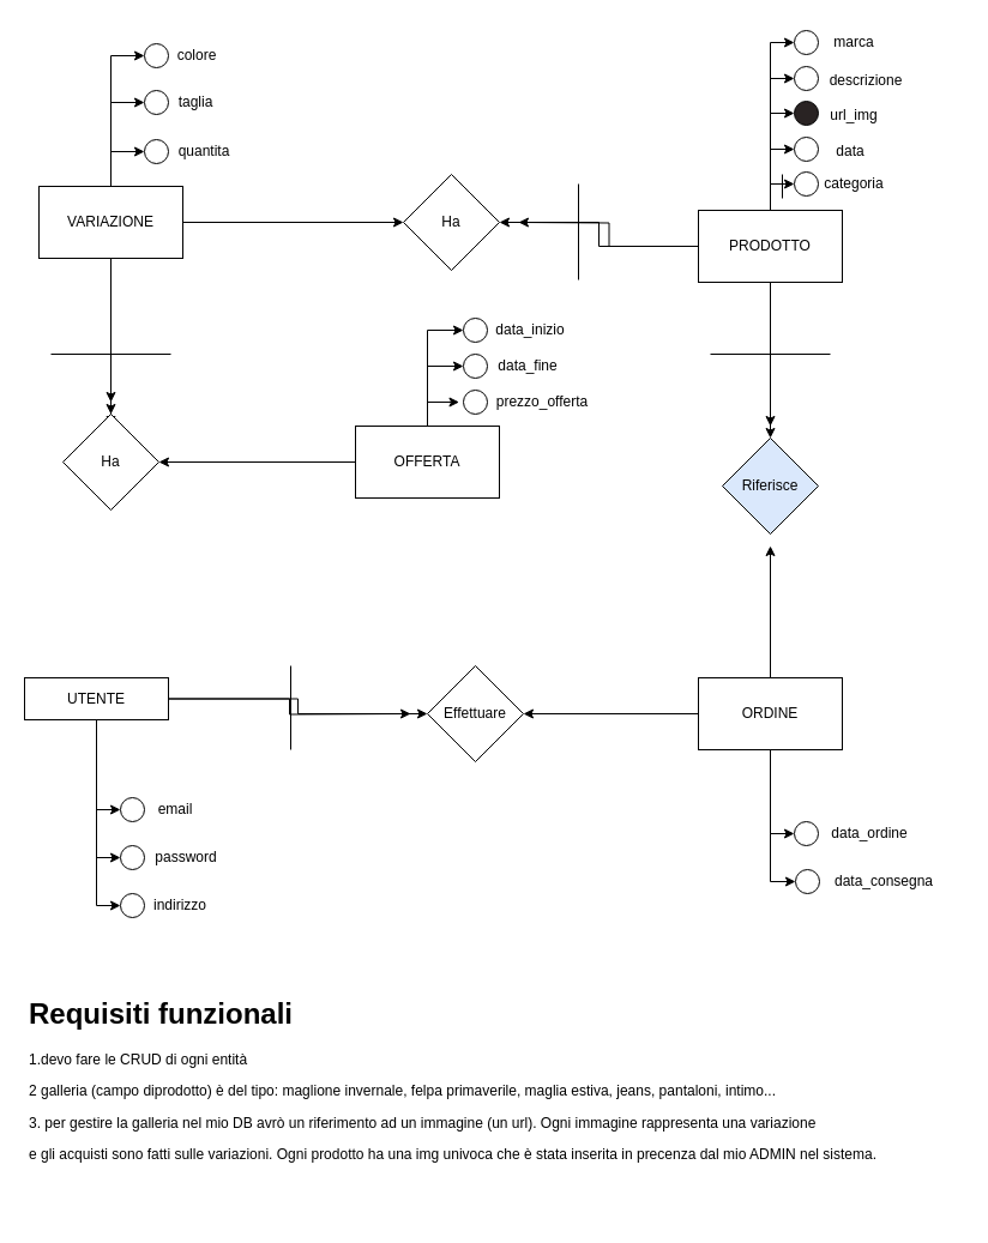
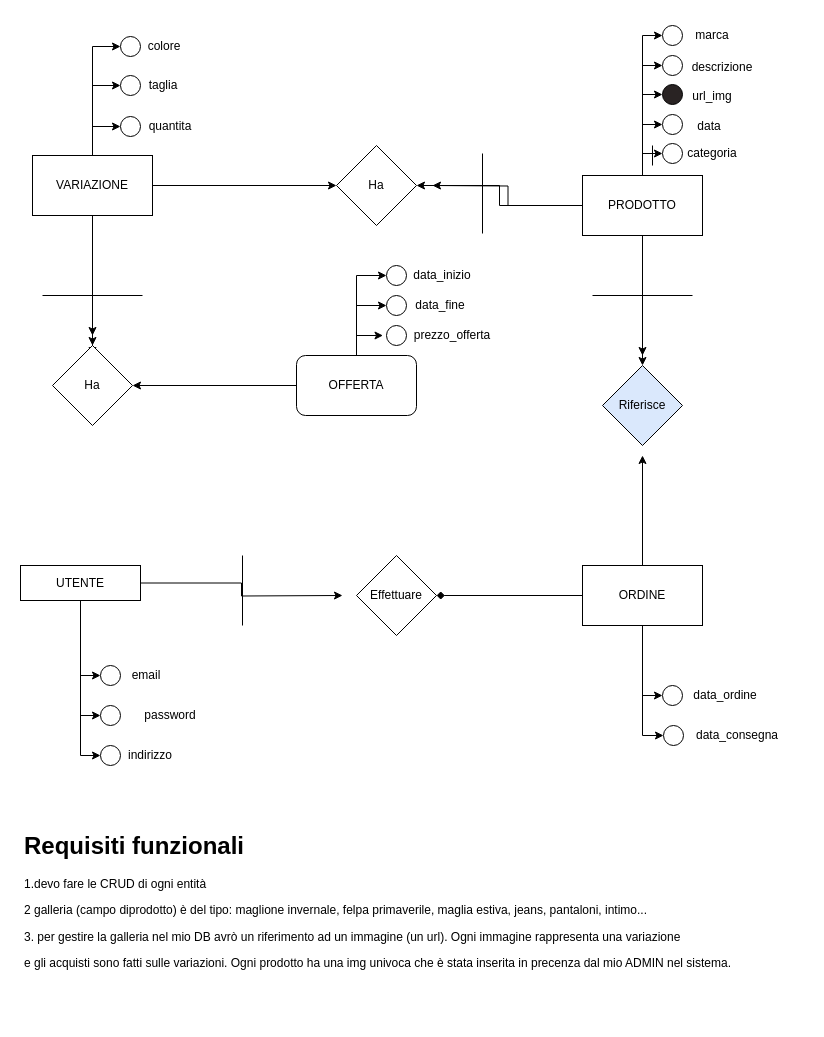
  <mxCell id="0" />
  <mxCell id="1" parent="0" />
  <mxCell id="2" style="edgeStyle=orthogonalEdgeStyle;rounded=0;orthogonalLoop=1;jettySize=auto;html=1;entryX=0.5;entryY=0;entryDx=0;entryDy=0;" edge="1" parent="1" source="9" target="21"><mxGeometry relative="1" as="geometry" /></mxCell>
  <mxCell id="3" style="edgeStyle=orthogonalEdgeStyle;rounded=0;orthogonalLoop=1;jettySize=auto;html=1;" edge="1" parent="1" source="9"><mxGeometry relative="1" as="geometry"><mxPoint x="92" y="355" as="targetPoint" /></mxGeometry></mxCell>
  <mxCell id="4" style="edgeStyle=orthogonalEdgeStyle;rounded=0;orthogonalLoop=1;jettySize=auto;html=1;" edge="1" parent="1" source="9"><mxGeometry relative="1" as="geometry"><mxPoint x="92" y="335" as="targetPoint" /></mxGeometry></mxCell>
  <mxCell id="5" style="edgeStyle=orthogonalEdgeStyle;rounded=0;orthogonalLoop=1;jettySize=auto;html=1;entryX=0;entryY=0.5;entryDx=0;entryDy=0;" edge="1" parent="1" source="9" target="10"><mxGeometry relative="1" as="geometry" /></mxCell>
  <mxCell id="6" style="edgeStyle=orthogonalEdgeStyle;rounded=0;orthogonalLoop=1;jettySize=auto;html=1;entryX=0;entryY=0.5;entryDx=0;entryDy=0;" edge="1" parent="1" source="9" target="41"><mxGeometry relative="1" as="geometry" /></mxCell>
  <mxCell id="7" style="edgeStyle=orthogonalEdgeStyle;rounded=0;orthogonalLoop=1;jettySize=auto;html=1;entryX=0;entryY=0.5;entryDx=0;entryDy=0;" edge="1" parent="1" source="9" target="42"><mxGeometry relative="1" as="geometry" /></mxCell>
  <mxCell id="8" style="edgeStyle=orthogonalEdgeStyle;rounded=0;orthogonalLoop=1;jettySize=auto;html=1;entryX=0;entryY=0.5;entryDx=0;entryDy=0;" edge="1" parent="1" source="9" target="43"><mxGeometry relative="1" as="geometry" /></mxCell>
  <mxCell id="9" value="VARIAZIONE" style="rounded=0;whiteSpace=wrap;html=1;" vertex="1" parent="1"><mxGeometry x="32" y="155" width="120" height="60" as="geometry" /></mxCell>
  <mxCell id="10" value="Ha" style="rhombus;whiteSpace=wrap;html=1;" vertex="1" parent="1"><mxGeometry x="336" y="145" width="80" height="80" as="geometry" /></mxCell>
  <mxCell id="11" style="edgeStyle=orthogonalEdgeStyle;rounded=0;orthogonalLoop=1;jettySize=auto;html=1;entryX=1;entryY=0.5;entryDx=0;entryDy=0;" edge="1" parent="1" source="20" target="10"><mxGeometry relative="1" as="geometry" /></mxCell>
  <mxCell id="12" style="edgeStyle=orthogonalEdgeStyle;rounded=0;orthogonalLoop=1;jettySize=auto;html=1;" edge="1" parent="1" source="20"><mxGeometry relative="1" as="geometry"><mxPoint x="432" y="185" as="targetPoint" /></mxGeometry></mxCell>
  <mxCell id="13" style="edgeStyle=orthogonalEdgeStyle;rounded=0;orthogonalLoop=1;jettySize=auto;html=1;entryX=0;entryY=0.5;entryDx=0;entryDy=0;" edge="1" parent="1" source="20" target="49"><mxGeometry relative="1" as="geometry" /></mxCell>
  <mxCell id="14" style="edgeStyle=orthogonalEdgeStyle;rounded=0;orthogonalLoop=1;jettySize=auto;html=1;entryX=0;entryY=0.5;entryDx=0;entryDy=0;" edge="1" parent="1" source="20" target="47"><mxGeometry relative="1" as="geometry" /></mxCell>
  <mxCell id="15" style="edgeStyle=orthogonalEdgeStyle;rounded=0;orthogonalLoop=1;jettySize=auto;html=1;entryX=0;entryY=0.5;entryDx=0;entryDy=0;" edge="1" parent="1" source="20" target="48"><mxGeometry relative="1" as="geometry" /></mxCell>
  <mxCell id="16" style="edgeStyle=orthogonalEdgeStyle;rounded=0;orthogonalLoop=1;jettySize=auto;html=1;entryX=0;entryY=0.5;entryDx=0;entryDy=0;" edge="1" parent="1" source="20" target="50"><mxGeometry relative="1" as="geometry" /></mxCell>
  <mxCell id="17" style="edgeStyle=orthogonalEdgeStyle;rounded=0;orthogonalLoop=1;jettySize=auto;html=1;entryX=0.5;entryY=1;entryDx=0;entryDy=0;" edge="1" parent="1" source="20" target="51"><mxGeometry relative="1" as="geometry" /></mxCell>
  <mxCell id="18" style="edgeStyle=orthogonalEdgeStyle;rounded=0;orthogonalLoop=1;jettySize=auto;html=1;entryX=0.5;entryY=0;entryDx=0;entryDy=0;" edge="1" parent="1" source="20" target="64"><mxGeometry relative="1" as="geometry" /></mxCell>
  <mxCell id="19" style="edgeStyle=orthogonalEdgeStyle;rounded=0;orthogonalLoop=1;jettySize=auto;html=1;" edge="1" parent="1" source="20"><mxGeometry relative="1" as="geometry"><mxPoint x="642" y="355" as="targetPoint" /></mxGeometry></mxCell>
  <mxCell id="20" value="PRODOTTO" style="rounded=0;whiteSpace=wrap;html=1;" vertex="1" parent="1"><mxGeometry x="582" y="175" width="120" height="60" as="geometry" /></mxCell>
  <mxCell id="21" value="Ha" style="rhombus;whiteSpace=wrap;html=1;" vertex="1" parent="1"><mxGeometry x="52" y="345" width="80" height="80" as="geometry" /></mxCell>
  <mxCell id="22" value="Effettuare" style="rhombus;whiteSpace=wrap;html=1;" vertex="1" parent="1"><mxGeometry x="356" y="555" width="80" height="80" as="geometry" /></mxCell>
  <mxCell id="23" style="edgeStyle=orthogonalEdgeStyle;rounded=0;orthogonalLoop=1;jettySize=auto;html=1;entryX=1;entryY=0.5;entryDx=0;entryDy=0;" edge="1" parent="1" source="27" target="21"><mxGeometry relative="1" as="geometry" /></mxCell>
  <mxCell id="24" style="edgeStyle=orthogonalEdgeStyle;rounded=0;orthogonalLoop=1;jettySize=auto;html=1;entryX=0;entryY=0.5;entryDx=0;entryDy=0;" edge="1" parent="1" source="27" target="58"><mxGeometry relative="1" as="geometry"><Array as="points"><mxPoint x="356" y="275" /></Array></mxGeometry></mxCell>
  <mxCell id="25" style="edgeStyle=orthogonalEdgeStyle;rounded=0;orthogonalLoop=1;jettySize=auto;html=1;entryX=0;entryY=0.5;entryDx=0;entryDy=0;" edge="1" parent="1" source="27" target="59"><mxGeometry relative="1" as="geometry" /></mxCell>
  <mxCell id="26" style="edgeStyle=orthogonalEdgeStyle;rounded=0;orthogonalLoop=1;jettySize=auto;html=1;" edge="1" parent="1" source="27"><mxGeometry relative="1" as="geometry"><mxPoint x="382" y="335" as="targetPoint" /></mxGeometry></mxCell>
- <mxCell id="27" value="OFFERTA" style="rounded=0;whiteSpace=wrap;html=1;" vertex="1" parent="1"><mxGeometry x="296" y="355" width="120" height="60" as="geometry" /></mxCell>
+ <mxCell id="27" value="OFFERTA" style="whiteSpace=wrap;html=1;rounded=1;" vertex="1" parent="1"><mxGeometry x="296" y="355" width="120" height="60" as="geometry" /></mxCell>
  <mxCell id="28" style="edgeStyle=orthogonalEdgeStyle;rounded=0;orthogonalLoop=1;jettySize=auto;html=1;" edge="1" parent="1" source="32"><mxGeometry relative="1" as="geometry"><mxPoint x="642" y="455" as="targetPoint" /></mxGeometry></mxCell>
- <mxCell id="29" style="edgeStyle=orthogonalEdgeStyle;rounded=0;orthogonalLoop=1;jettySize=auto;html=1;entryX=1;entryY=0.5;entryDx=0;entryDy=0;" edge="1" parent="1" source="32" target="22"><mxGeometry relative="1" as="geometry" /></mxCell>
+ <mxCell id="29" style="edgeStyle=orthogonalEdgeStyle;rounded=0;orthogonalLoop=1;jettySize=auto;html=1;entryX=1;entryY=0.5;entryDx=0;entryDy=0;endArrow=diamond;" edge="1" parent="1" source="32" target="22"><mxGeometry relative="1" as="geometry" /></mxCell>
  <mxCell id="30" style="edgeStyle=orthogonalEdgeStyle;rounded=0;orthogonalLoop=1;jettySize=auto;html=1;entryX=0;entryY=0.5;entryDx=0;entryDy=0;" edge="1" parent="1" source="32" target="66"><mxGeometry relative="1" as="geometry" /></mxCell>
  <mxCell id="31" style="edgeStyle=orthogonalEdgeStyle;rounded=0;orthogonalLoop=1;jettySize=auto;html=1;entryX=0;entryY=0.5;entryDx=0;entryDy=0;" edge="1" parent="1" source="32" target="67"><mxGeometry relative="1" as="geometry" /></mxCell>
  <mxCell id="32" value="ORDINE" style="rounded=0;whiteSpace=wrap;html=1;" vertex="1" parent="1"><mxGeometry x="582" y="565" width="120" height="60" as="geometry" /></mxCell>
- <mxCell id="33" style="edgeStyle=orthogonalEdgeStyle;rounded=0;orthogonalLoop=1;jettySize=auto;html=1;entryX=0;entryY=0.5;entryDx=0;entryDy=0;" edge="1" parent="1" source="38" target="22"><mxGeometry relative="1" as="geometry"><mxPoint x="352" y="595" as="targetPoint" /></mxGeometry></mxCell>
  <mxCell id="34" style="edgeStyle=orthogonalEdgeStyle;rounded=0;orthogonalLoop=1;jettySize=auto;html=1;" edge="1" parent="1" source="38"><mxGeometry relative="1" as="geometry"><mxPoint x="342" y="595" as="targetPoint" /></mxGeometry></mxCell>
  <mxCell id="35" style="edgeStyle=orthogonalEdgeStyle;rounded=0;orthogonalLoop=1;jettySize=auto;html=1;entryX=0;entryY=0.5;entryDx=0;entryDy=0;" edge="1" parent="1" source="38" target="68"><mxGeometry relative="1" as="geometry" /></mxCell>
  <mxCell id="36" style="edgeStyle=orthogonalEdgeStyle;rounded=0;orthogonalLoop=1;jettySize=auto;html=1;entryX=0;entryY=0.5;entryDx=0;entryDy=0;" edge="1" parent="1" source="38" target="69"><mxGeometry relative="1" as="geometry" /></mxCell>
  <mxCell id="37" style="edgeStyle=orthogonalEdgeStyle;rounded=0;orthogonalLoop=1;jettySize=auto;html=1;entryX=0;entryY=0.5;entryDx=0;entryDy=0;" edge="1" parent="1" source="38" target="70"><mxGeometry relative="1" as="geometry" /></mxCell>
  <mxCell id="38" value="UTENTE" style="rounded=0;whiteSpace=wrap;html=1;" vertex="1" parent="1"><mxGeometry x="20" y="565" width="120" height="35" as="geometry" /></mxCell>
  <mxCell id="39" value="" style="endArrow=none;html=1;rounded=0;" edge="1" parent="1"><mxGeometry width="50" height="50" relative="1" as="geometry"><mxPoint x="482" y="153" as="sourcePoint" /><mxPoint x="482" y="233" as="targetPoint" /></mxGeometry></mxCell>
  <mxCell id="40" value="" style="endArrow=none;html=1;rounded=0;" edge="1" parent="1"><mxGeometry width="50" height="50" relative="1" as="geometry"><mxPoint x="142" y="295" as="sourcePoint" /><mxPoint x="42" y="295" as="targetPoint" /></mxGeometry></mxCell>
  <mxCell id="41" value="" style="ellipse;whiteSpace=wrap;html=1;aspect=fixed;" vertex="1" parent="1"><mxGeometry x="120" y="36" width="20" height="20" as="geometry" /></mxCell>
  <mxCell id="42" value="" style="ellipse;whiteSpace=wrap;html=1;aspect=fixed;" vertex="1" parent="1"><mxGeometry x="120" y="75" width="20" height="20" as="geometry" /></mxCell>
  <mxCell id="43" value="" style="ellipse;whiteSpace=wrap;html=1;aspect=fixed;" vertex="1" parent="1"><mxGeometry x="120" y="116" width="20" height="20" as="geometry" /></mxCell>
  <mxCell id="44" value="colore" style="text;html=1;align=center;verticalAlign=middle;whiteSpace=wrap;rounded=0;" vertex="1" parent="1"><mxGeometry x="134" y="31" width="60" height="30" as="geometry" /></mxCell>
  <mxCell id="45" value="taglia" style="text;html=1;align=center;verticalAlign=middle;whiteSpace=wrap;rounded=0;" vertex="1" parent="1"><mxGeometry x="133" y="70" width="60" height="30" as="geometry" /></mxCell>
  <mxCell id="46" value="quantita" style="text;html=1;align=center;verticalAlign=middle;whiteSpace=wrap;rounded=0;" vertex="1" parent="1"><mxGeometry x="140" y="111" width="60" height="30" as="geometry" /></mxCell>
  <mxCell id="47" value="" style="ellipse;whiteSpace=wrap;html=1;aspect=fixed;" vertex="1" parent="1"><mxGeometry x="662" y="55" width="20" height="20" as="geometry" /></mxCell>
  <mxCell id="48" value="" style="ellipse;whiteSpace=wrap;html=1;aspect=fixed;fillColor=#292323;" vertex="1" parent="1"><mxGeometry x="662" y="84" width="20" height="20" as="geometry" /></mxCell>
  <mxCell id="49" value="" style="ellipse;whiteSpace=wrap;html=1;aspect=fixed;" vertex="1" parent="1"><mxGeometry x="662" y="25" width="20" height="20" as="geometry" /></mxCell>
  <mxCell id="50" value="" style="ellipse;whiteSpace=wrap;html=1;aspect=fixed;" vertex="1" parent="1"><mxGeometry x="662" y="114" width="20" height="20" as="geometry" /></mxCell>
  <mxCell id="51" value="" style="ellipse;whiteSpace=wrap;html=1;aspect=fixed;direction=south;" vertex="1" parent="1"><mxGeometry x="662" y="143" width="20" height="20" as="geometry" /></mxCell>
  <mxCell id="52" value="marca" style="text;html=1;align=center;verticalAlign=middle;whiteSpace=wrap;rounded=0;" vertex="1" parent="1"><mxGeometry x="682" y="20" width="60" height="30" as="geometry" /></mxCell>
  <mxCell id="53" value="url_img" style="text;html=1;align=center;verticalAlign=middle;whiteSpace=wrap;rounded=0;" vertex="1" parent="1"><mxGeometry x="682" y="81" width="60" height="30" as="geometry" /></mxCell>
  <mxCell id="54" value="data" style="text;html=1;align=center;verticalAlign=middle;whiteSpace=wrap;rounded=0;" vertex="1" parent="1"><mxGeometry x="679" y="111" width="60" height="30" as="geometry" /></mxCell>
  <mxCell id="55" value="categoria" style="text;html=1;align=center;verticalAlign=middle;whiteSpace=wrap;rounded=0;" vertex="1" parent="1"><mxGeometry x="682" y="138" width="60" height="30" as="geometry" /></mxCell>
  <mxCell id="56" value="descrizione" style="text;html=1;align=center;verticalAlign=middle;whiteSpace=wrap;rounded=0;" vertex="1" parent="1"><mxGeometry x="692" y="52" width="60" height="30" as="geometry" /></mxCell>
  <mxCell id="57" value="" style="endArrow=none;html=1;rounded=0;" edge="1" parent="1"><mxGeometry width="50" height="50" relative="1" as="geometry"><mxPoint x="652" y="165" as="sourcePoint" /><mxPoint x="652" y="145" as="targetPoint" /></mxGeometry></mxCell>
  <mxCell id="58" value="" style="ellipse;whiteSpace=wrap;html=1;aspect=fixed;" vertex="1" parent="1"><mxGeometry x="386" y="265" width="20" height="20" as="geometry" /></mxCell>
  <mxCell id="59" value="" style="ellipse;whiteSpace=wrap;html=1;aspect=fixed;" vertex="1" parent="1"><mxGeometry x="386" y="295" width="20" height="20" as="geometry" /></mxCell>
  <mxCell id="60" value="" style="ellipse;whiteSpace=wrap;html=1;aspect=fixed;" vertex="1" parent="1"><mxGeometry x="386" y="325" width="20" height="20" as="geometry" /></mxCell>
  <mxCell id="61" value="data_inizio" style="text;html=1;align=center;verticalAlign=middle;whiteSpace=wrap;rounded=0;" vertex="1" parent="1"><mxGeometry x="412" y="260" width="60" height="30" as="geometry" /></mxCell>
  <mxCell id="62" value="data_fine" style="text;html=1;align=center;verticalAlign=middle;whiteSpace=wrap;rounded=0;" vertex="1" parent="1"><mxGeometry x="410" y="290" width="60" height="30" as="geometry" /></mxCell>
  <mxCell id="63" value="prezzo_offerta" style="text;html=1;align=center;verticalAlign=middle;whiteSpace=wrap;rounded=0;" vertex="1" parent="1"><mxGeometry x="422" y="320" width="60" height="30" as="geometry" /></mxCell>
  <mxCell id="64" value="Riferisce" style="rhombus;whiteSpace=wrap;html=1;fillColor=#dae8fc;" vertex="1" parent="1"><mxGeometry x="602" y="365" width="80" height="80" as="geometry" /></mxCell>
  <mxCell id="65" value="" style="endArrow=none;html=1;rounded=0;" edge="1" parent="1"><mxGeometry width="50" height="50" relative="1" as="geometry"><mxPoint x="592" y="295" as="sourcePoint" /><mxPoint x="692" y="295" as="targetPoint" /></mxGeometry></mxCell>
  <mxCell id="66" value="" style="ellipse;whiteSpace=wrap;html=1;aspect=fixed;" vertex="1" parent="1"><mxGeometry x="662" y="685" width="20" height="20" as="geometry" /></mxCell>
  <mxCell id="67" value="" style="ellipse;whiteSpace=wrap;html=1;aspect=fixed;" vertex="1" parent="1"><mxGeometry x="663" y="725" width="20" height="20" as="geometry" /></mxCell>
  <mxCell id="68" value="" style="ellipse;whiteSpace=wrap;html=1;aspect=fixed;" vertex="1" parent="1"><mxGeometry x="100" y="665" width="20" height="20" as="geometry" /></mxCell>
  <mxCell id="69" value="" style="ellipse;whiteSpace=wrap;html=1;aspect=fixed;" vertex="1" parent="1"><mxGeometry x="100" y="705" width="20" height="20" as="geometry" /></mxCell>
  <mxCell id="70" value="" style="ellipse;whiteSpace=wrap;html=1;aspect=fixed;" vertex="1" parent="1"><mxGeometry x="100" y="745" width="20" height="20" as="geometry" /></mxCell>
  <mxCell id="71" value="data_ordine" style="text;html=1;align=center;verticalAlign=middle;whiteSpace=wrap;rounded=0;" vertex="1" parent="1"><mxGeometry x="695" y="680" width="60" height="30" as="geometry" /></mxCell>
  <mxCell id="72" value="data_consegna" style="text;html=1;align=center;verticalAlign=middle;whiteSpace=wrap;rounded=0;" vertex="1" parent="1"><mxGeometry x="707" y="720" width="60" height="30" as="geometry" /></mxCell>
  <mxCell id="73" value="ema&lt;span style=&quot;color: rgba(0, 0, 0, 0); font-family: monospace; font-size: 0px; text-align: start; text-wrap: nowrap;&quot;&gt;%3CmxGraphModel%3E%3Croot%3E%3CmxCell%20id%3D%220%22%2F%3E%3CmxCell%20id%3D%221%22%20parent%3D%220%22%2F%3E%3CmxCell%20id%3D%222%22%20value%3D%22Text%22%20style%3D%22text%3Bhtml%3D1%3Balign%3Dcenter%3BverticalAlign%3Dmiddle%3BwhiteSpace%3Dwrap%3Brounded%3D0%3B%22%20vertex%3D%221%22%20parent%3D%221%22%3E%3CmxGeometry%20x%3D%22670%22%20y%3D%22665%22%20width%3D%2260%22%20height%3D%2230%22%20as%3D%22geometry%22%2F%3E%3C%2FmxCell%3E%3C%2Froot%3E%3C%2FmxGraphModel%3E&lt;/span&gt;&lt;span style=&quot;color: rgba(0, 0, 0, 0); font-family: monospace; font-size: 0px; text-align: start; text-wrap: nowrap;&quot;&gt;%3CmxGraphModel%3E%3Croot%3E%3CmxCell%20id%3D%220%22%2F%3E%3CmxCell%20id%3D%221%22%20parent%3D%220%22%2F%3E%3CmxCell%20id%3D%222%22%20value%3D%22Text%22%20style%3D%22text%3Bhtml%3D1%3Balign%3Dcenter%3BverticalAlign%3Dmiddle%3BwhiteSpace%3Dwrap%3Brounded%3D0%3B%22%20vertex%3D%221%22%20parent%3D%221%22%3E%3CmxGeometry%20x%3D%22670%22%20y%3D%22665%22%20width%3D%2260%22%20height%3D%2230%22%20as%3D%22geometry%22%2F%3E%3C%2FmxCell%3E%3C%2Froot%3E%3C%2FmxGraphModel%3E&lt;/span&gt;il" style="text;html=1;align=center;verticalAlign=middle;whiteSpace=wrap;rounded=0;" vertex="1" parent="1"><mxGeometry x="116" y="660" width="60" height="30" as="geometry" /></mxCell>
- <mxCell id="74" value="password" style="text;html=1;align=center;verticalAlign=middle;whiteSpace=wrap;rounded=0;" vertex="1" parent="1"><mxGeometry x="125" y="700" width="60" height="30" as="geometry" /></mxCell>
+ <mxCell id="74" value="password" style="text;html=1;align=center;verticalAlign=middle;whiteSpace=wrap;rounded=0;" vertex="1" parent="1"><mxGeometry x="140" y="700" width="60" height="30" as="geometry" /></mxCell>
  <mxCell id="75" value="indirizzo" style="text;html=1;align=center;verticalAlign=middle;whiteSpace=wrap;rounded=0;" vertex="1" parent="1"><mxGeometry x="120" y="740" width="60" height="30" as="geometry" /></mxCell>
  <mxCell id="76" value="" style="endArrow=none;html=1;rounded=0;" edge="1" parent="1"><mxGeometry width="50" height="50" relative="1" as="geometry"><mxPoint x="242" y="625" as="sourcePoint" /><mxPoint x="242" y="555" as="targetPoint" /></mxGeometry></mxCell>
  <mxCell id="77" value="&lt;h1 style=&quot;margin-top: 0px;&quot;&gt;Requisiti funzionali&lt;/h1&gt;&lt;p&gt;1.devo fare le CRUD di ogni entità&lt;/p&gt;&lt;p&gt;2 galleria (campo diprodotto) è del tipo: maglione invernale, felpa primaverile, maglia estiva, jeans, pantaloni, intimo...&lt;/p&gt;&lt;p&gt;3. per gestire la galleria nel mio DB avrò un riferimento ad un immagine (un url). Ogni immagine rappresenta una variazione&amp;nbsp;&lt;/p&gt;&lt;p&gt;e gli acquisti sono fatti sulle variazioni. Ogni prodotto ha una img univoca che è stata inserita in precenza dal mio ADMIN nel sistema.&lt;/p&gt;" style="text;html=1;whiteSpace=wrap;overflow=hidden;rounded=0;" vertex="1" parent="1"><mxGeometry x="22" y="825" width="780" height="190" as="geometry" /></mxCell>
